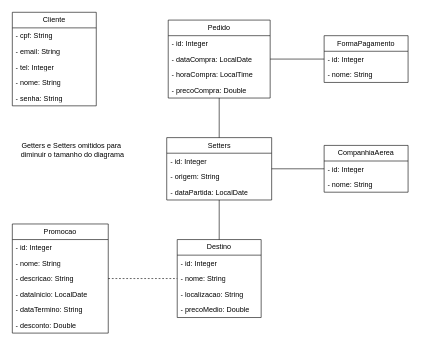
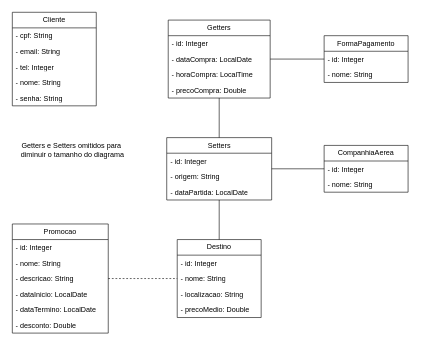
  <mxCell id="0" />
  <mxCell id="1" parent="0" />
  <mxCell id="2" value="Cliente" style="swimlane;fontStyle=0;childLayout=stackLayout;horizontal=1;startSize=26;fillColor=none;horizontalStack=0;resizeParent=1;resizeParentMax=0;resizeLast=0;collapsible=1;marginBottom=0;whiteSpace=wrap;html=1;" vertex="1" parent="1"><mxGeometry x="20" y="20" width="140" height="156" as="geometry" /></mxCell>
  <mxCell id="3" value="- cpf: String" style="text;strokeColor=none;fillColor=none;align=left;verticalAlign=top;spacingLeft=4;spacingRight=4;overflow=hidden;rotatable=0;points=[[0,0.5],[1,0.5]];portConstraint=eastwest;whiteSpace=wrap;html=1;" vertex="1" parent="2"><mxGeometry y="26" width="140" height="26" as="geometry" /></mxCell>
  <mxCell id="4" value="- email: String" style="text;strokeColor=none;fillColor=none;align=left;verticalAlign=top;spacingLeft=4;spacingRight=4;overflow=hidden;rotatable=0;points=[[0,0.5],[1,0.5]];portConstraint=eastwest;whiteSpace=wrap;html=1;" vertex="1" parent="2"><mxGeometry y="52" width="140" height="26" as="geometry" /></mxCell>
  <mxCell id="5" value="- tel: Integer" style="text;strokeColor=none;fillColor=none;align=left;verticalAlign=top;spacingLeft=4;spacingRight=4;overflow=hidden;rotatable=0;points=[[0,0.5],[1,0.5]];portConstraint=eastwest;whiteSpace=wrap;html=1;" vertex="1" parent="2"><mxGeometry y="78" width="140" height="26" as="geometry" /></mxCell>
  <mxCell id="6" value="- nome: String" style="text;strokeColor=none;fillColor=none;align=left;verticalAlign=top;spacingLeft=4;spacingRight=4;overflow=hidden;rotatable=0;points=[[0,0.5],[1,0.5]];portConstraint=eastwest;whiteSpace=wrap;html=1;" vertex="1" parent="2"><mxGeometry y="104" width="140" height="26" as="geometry" /></mxCell>
  <mxCell id="7" value="- senha: String" style="text;strokeColor=none;fillColor=none;align=left;verticalAlign=top;spacingLeft=4;spacingRight=4;overflow=hidden;rotatable=0;points=[[0,0.5],[1,0.5]];portConstraint=eastwest;whiteSpace=wrap;html=1;" vertex="1" parent="2"><mxGeometry y="130" width="140" height="26" as="geometry" /></mxCell>
- <mxCell id="8" value="&lt;div&gt;Pedido&lt;/div&gt;" style="swimlane;fontStyle=0;childLayout=stackLayout;horizontal=1;startSize=26;fillColor=none;horizontalStack=0;resizeParent=1;resizeParentMax=0;resizeLast=0;collapsible=1;marginBottom=0;whiteSpace=wrap;html=1;" vertex="1" parent="1"><mxGeometry x="280" y="33" width="170" height="130" as="geometry" /></mxCell>
+ <mxCell id="8" value="&lt;div&gt;Getters&lt;/div&gt;" style="swimlane;fontStyle=0;childLayout=stackLayout;horizontal=1;startSize=26;fillColor=none;horizontalStack=0;resizeParent=1;resizeParentMax=0;resizeLast=0;collapsible=1;marginBottom=0;whiteSpace=wrap;html=1;" vertex="1" parent="1"><mxGeometry x="280" y="33" width="170" height="130" as="geometry" /></mxCell>
  <mxCell id="9" value="- id: Integer" style="text;strokeColor=none;fillColor=none;align=left;verticalAlign=top;spacingLeft=4;spacingRight=4;overflow=hidden;rotatable=0;points=[[0,0.5],[1,0.5]];portConstraint=eastwest;whiteSpace=wrap;html=1;" vertex="1" parent="8"><mxGeometry y="26" width="170" height="26" as="geometry" /></mxCell>
  <mxCell id="10" value="- dataCompra: LocalDate" style="text;strokeColor=none;fillColor=none;align=left;verticalAlign=top;spacingLeft=4;spacingRight=4;overflow=hidden;rotatable=0;points=[[0,0.5],[1,0.5]];portConstraint=eastwest;whiteSpace=wrap;html=1;" vertex="1" parent="8"><mxGeometry y="52" width="170" height="26" as="geometry" /></mxCell>
  <mxCell id="11" value="&lt;div&gt;- horaCompra: LocalTime&lt;/div&gt;" style="text;strokeColor=none;fillColor=none;align=left;verticalAlign=top;spacingLeft=4;spacingRight=4;overflow=hidden;rotatable=0;points=[[0,0.5],[1,0.5]];portConstraint=eastwest;whiteSpace=wrap;html=1;" vertex="1" parent="8"><mxGeometry y="78" width="170" height="26" as="geometry" /></mxCell>
  <mxCell id="12" value="- precoCompra: Double" style="text;strokeColor=none;fillColor=none;align=left;verticalAlign=top;spacingLeft=4;spacingRight=4;overflow=hidden;rotatable=0;points=[[0,0.5],[1,0.5]];portConstraint=eastwest;whiteSpace=wrap;html=1;" vertex="1" parent="8"><mxGeometry y="104" width="170" height="26" as="geometry" /></mxCell>
  <mxCell id="13" value="FormaPagamento" style="swimlane;fontStyle=0;childLayout=stackLayout;horizontal=1;startSize=26;fillColor=none;horizontalStack=0;resizeParent=1;resizeParentMax=0;resizeLast=0;collapsible=1;marginBottom=0;whiteSpace=wrap;html=1;" vertex="1" parent="1"><mxGeometry x="540" y="59" width="140" height="78" as="geometry" /></mxCell>
  <mxCell id="14" value="- id: Integer" style="text;strokeColor=none;fillColor=none;align=left;verticalAlign=top;spacingLeft=4;spacingRight=4;overflow=hidden;rotatable=0;points=[[0,0.5],[1,0.5]];portConstraint=eastwest;whiteSpace=wrap;html=1;" vertex="1" parent="13"><mxGeometry y="26" width="140" height="26" as="geometry" /></mxCell>
  <mxCell id="15" value="- nome: String" style="text;strokeColor=none;fillColor=none;align=left;verticalAlign=top;spacingLeft=4;spacingRight=4;overflow=hidden;rotatable=0;points=[[0,0.5],[1,0.5]];portConstraint=eastwest;whiteSpace=wrap;html=1;" vertex="1" parent="13"><mxGeometry y="52" width="140" height="26" as="geometry" /></mxCell>
  <mxCell id="16" value="&lt;div&gt;Setters&lt;/div&gt;" style="swimlane;fontStyle=0;childLayout=stackLayout;horizontal=1;startSize=26;fillColor=none;horizontalStack=0;resizeParent=1;resizeParentMax=0;resizeLast=0;collapsible=1;marginBottom=0;whiteSpace=wrap;html=1;" vertex="1" parent="1"><mxGeometry x="277.5" y="229" width="175" height="104" as="geometry" /></mxCell>
  <mxCell id="17" value="- id: Integer" style="text;strokeColor=none;fillColor=none;align=left;verticalAlign=top;spacingLeft=4;spacingRight=4;overflow=hidden;rotatable=0;points=[[0,0.5],[1,0.5]];portConstraint=eastwest;whiteSpace=wrap;html=1;" vertex="1" parent="16"><mxGeometry y="26" width="175" height="26" as="geometry" /></mxCell>
  <mxCell id="18" value="- origem: String" style="text;strokeColor=none;fillColor=none;align=left;verticalAlign=top;spacingLeft=4;spacingRight=4;overflow=hidden;rotatable=0;points=[[0,0.5],[1,0.5]];portConstraint=eastwest;whiteSpace=wrap;html=1;" vertex="1" parent="16"><mxGeometry y="52" width="175" height="26" as="geometry" /></mxCell>
  <mxCell id="19" value="- dataPartida: LocalDate" style="text;strokeColor=none;fillColor=none;align=left;verticalAlign=top;spacingLeft=4;spacingRight=4;overflow=hidden;rotatable=0;points=[[0,0.5],[1,0.5]];portConstraint=eastwest;whiteSpace=wrap;html=1;" vertex="1" parent="16"><mxGeometry y="78" width="175" height="26" as="geometry" /></mxCell>
  <mxCell id="20" value="Destino" style="swimlane;fontStyle=0;childLayout=stackLayout;horizontal=1;startSize=26;fillColor=none;horizontalStack=0;resizeParent=1;resizeParentMax=0;resizeLast=0;collapsible=1;marginBottom=0;whiteSpace=wrap;html=1;" vertex="1" parent="1"><mxGeometry x="295" y="399" width="140" height="130" as="geometry" /></mxCell>
  <mxCell id="21" value="- id: Integer" style="text;strokeColor=none;fillColor=none;align=left;verticalAlign=top;spacingLeft=4;spacingRight=4;overflow=hidden;rotatable=0;points=[[0,0.5],[1,0.5]];portConstraint=eastwest;whiteSpace=wrap;html=1;" vertex="1" parent="20"><mxGeometry y="26" width="140" height="26" as="geometry" /></mxCell>
  <mxCell id="22" value="- nome: String" style="text;strokeColor=none;fillColor=none;align=left;verticalAlign=top;spacingLeft=4;spacingRight=4;overflow=hidden;rotatable=0;points=[[0,0.5],[1,0.5]];portConstraint=eastwest;whiteSpace=wrap;html=1;" vertex="1" parent="20"><mxGeometry y="52" width="140" height="26" as="geometry" /></mxCell>
  <mxCell id="23" value="- localizacao: String" style="text;strokeColor=none;fillColor=none;align=left;verticalAlign=top;spacingLeft=4;spacingRight=4;overflow=hidden;rotatable=0;points=[[0,0.5],[1,0.5]];portConstraint=eastwest;whiteSpace=wrap;html=1;" vertex="1" parent="20"><mxGeometry y="78" width="140" height="26" as="geometry" /></mxCell>
  <mxCell id="24" value="- precoMedio: Double" style="text;strokeColor=none;fillColor=none;align=left;verticalAlign=top;spacingLeft=4;spacingRight=4;overflow=hidden;rotatable=0;points=[[0,0.5],[1,0.5]];portConstraint=eastwest;whiteSpace=wrap;html=1;" vertex="1" parent="20"><mxGeometry y="104" width="140" height="26" as="geometry" /></mxCell>
  <mxCell id="25" value="CompanhiaAerea" style="swimlane;fontStyle=0;childLayout=stackLayout;horizontal=1;startSize=26;fillColor=none;horizontalStack=0;resizeParent=1;resizeParentMax=0;resizeLast=0;collapsible=1;marginBottom=0;whiteSpace=wrap;html=1;" vertex="1" parent="1"><mxGeometry x="540" y="242" width="140" height="78" as="geometry" /></mxCell>
  <mxCell id="26" value="- id: Integer" style="text;strokeColor=none;fillColor=none;align=left;verticalAlign=top;spacingLeft=4;spacingRight=4;overflow=hidden;rotatable=0;points=[[0,0.5],[1,0.5]];portConstraint=eastwest;whiteSpace=wrap;html=1;" vertex="1" parent="25"><mxGeometry y="26" width="140" height="26" as="geometry" /></mxCell>
  <mxCell id="27" value="- nome: String" style="text;strokeColor=none;fillColor=none;align=left;verticalAlign=top;spacingLeft=4;spacingRight=4;overflow=hidden;rotatable=0;points=[[0,0.5],[1,0.5]];portConstraint=eastwest;whiteSpace=wrap;html=1;" vertex="1" parent="25"><mxGeometry y="52" width="140" height="26" as="geometry" /></mxCell>
  <mxCell id="28" value="Promocao" style="swimlane;fontStyle=0;childLayout=stackLayout;horizontal=1;startSize=26;fillColor=none;horizontalStack=0;resizeParent=1;resizeParentMax=0;resizeLast=0;collapsible=1;marginBottom=0;whiteSpace=wrap;html=1;" vertex="1" parent="1"><mxGeometry x="20" y="373" width="160" height="182" as="geometry" /></mxCell>
  <mxCell id="29" value="- id: Integer" style="text;strokeColor=none;fillColor=none;align=left;verticalAlign=top;spacingLeft=4;spacingRight=4;overflow=hidden;rotatable=0;points=[[0,0.5],[1,0.5]];portConstraint=eastwest;whiteSpace=wrap;html=1;" vertex="1" parent="28"><mxGeometry y="26" width="160" height="26" as="geometry" /></mxCell>
  <mxCell id="30" value="- nome: String" style="text;strokeColor=none;fillColor=none;align=left;verticalAlign=top;spacingLeft=4;spacingRight=4;overflow=hidden;rotatable=0;points=[[0,0.5],[1,0.5]];portConstraint=eastwest;whiteSpace=wrap;html=1;" vertex="1" parent="28"><mxGeometry y="52" width="160" height="26" as="geometry" /></mxCell>
  <mxCell id="31" value="- descricao: String" style="text;strokeColor=none;fillColor=none;align=left;verticalAlign=top;spacingLeft=4;spacingRight=4;overflow=hidden;rotatable=0;points=[[0,0.5],[1,0.5]];portConstraint=eastwest;whiteSpace=wrap;html=1;" vertex="1" parent="28"><mxGeometry y="78" width="160" height="26" as="geometry" /></mxCell>
  <mxCell id="32" value="- dataInicio: LocalDate" style="text;strokeColor=none;fillColor=none;align=left;verticalAlign=top;spacingLeft=4;spacingRight=4;overflow=hidden;rotatable=0;points=[[0,0.5],[1,0.5]];portConstraint=eastwest;whiteSpace=wrap;html=1;" vertex="1" parent="28"><mxGeometry y="104" width="160" height="26" as="geometry" /></mxCell>
- <mxCell id="33" value="- dataTermino: String" style="text;strokeColor=none;fillColor=none;align=left;verticalAlign=top;spacingLeft=4;spacingRight=4;overflow=hidden;rotatable=0;points=[[0,0.5],[1,0.5]];portConstraint=eastwest;whiteSpace=wrap;html=1;" vertex="1" parent="28"><mxGeometry y="130" width="160" height="26" as="geometry" /></mxCell>
+ <mxCell id="33" value="- dataTermino: LocalDate" style="text;strokeColor=none;fillColor=none;align=left;verticalAlign=top;spacingLeft=4;spacingRight=4;overflow=hidden;rotatable=0;points=[[0,0.5],[1,0.5]];portConstraint=eastwest;whiteSpace=wrap;html=1;" vertex="1" parent="28"><mxGeometry y="130" width="160" height="26" as="geometry" /></mxCell>
  <mxCell id="34" value="- desconto: Double" style="text;strokeColor=none;fillColor=none;align=left;verticalAlign=top;spacingLeft=4;spacingRight=4;overflow=hidden;rotatable=0;points=[[0,0.5],[1,0.5]];portConstraint=eastwest;whiteSpace=wrap;html=1;" vertex="1" parent="28"><mxGeometry y="156" width="160" height="26" as="geometry" /></mxCell>
  <mxCell id="35" value="" style="endArrow=none;html=1;edgeStyle=orthogonalEdgeStyle;rounded=0;dashed=1;" edge="1" parent="1" source="28" target="20"><mxGeometry relative="1" as="geometry"><mxPoint x="20" y="329" as="sourcePoint" /><mxPoint x="180" y="329" as="targetPoint" /></mxGeometry></mxCell>
  <mxCell id="36" value="" style="endArrow=none;html=1;edgeStyle=orthogonalEdgeStyle;rounded=0;" edge="1" parent="1" source="20" target="16"><mxGeometry relative="1" as="geometry"><mxPoint x="170" y="451" as="sourcePoint" /><mxPoint x="290" y="451" as="targetPoint" /></mxGeometry></mxCell>
  <mxCell id="37" value="" style="endArrow=none;html=1;edgeStyle=orthogonalEdgeStyle;rounded=0;" edge="1" parent="1" source="16" target="25"><mxGeometry relative="1" as="geometry"><mxPoint x="180" y="461" as="sourcePoint" /><mxPoint x="300" y="461" as="targetPoint" /></mxGeometry></mxCell>
  <mxCell id="38" value="" style="endArrow=none;html=1;edgeStyle=orthogonalEdgeStyle;rounded=0;" edge="1" parent="1" source="8" target="16"><mxGeometry relative="1" as="geometry"><mxPoint x="190" y="471" as="sourcePoint" /><mxPoint x="310" y="471" as="targetPoint" /></mxGeometry></mxCell>
  <mxCell id="39" value="" style="endArrow=none;html=1;edgeStyle=orthogonalEdgeStyle;rounded=0;" edge="1" parent="1" source="8" target="13"><mxGeometry relative="1" as="geometry"><mxPoint x="210" y="491" as="sourcePoint" /><mxPoint x="330" y="491" as="targetPoint" /></mxGeometry></mxCell>
  <mxCell id="40" value="&lt;div&gt;Getters e Setters omitidos para&amp;nbsp;&lt;/div&gt;&lt;div&gt;diminuir o tamanho do diagrama&lt;/div&gt;" style="text;html=1;align=center;verticalAlign=middle;resizable=0;points=[];autosize=1;strokeColor=none;fillColor=none;" vertex="1" parent="1"><mxGeometry x="20" y="229" width="200" height="40" as="geometry" /></mxCell>
